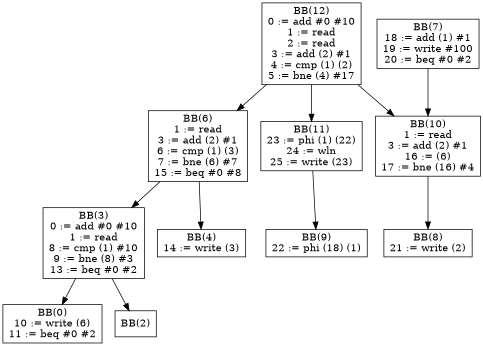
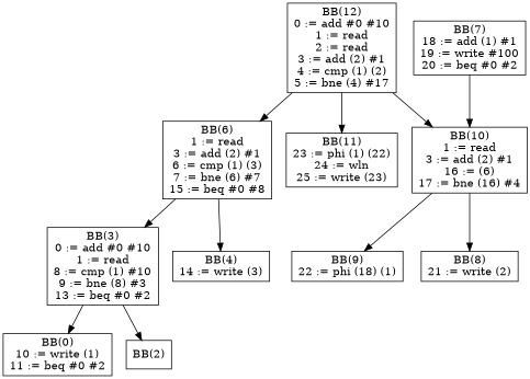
  digraph {
    node [shape=box]
    n1 [label="BB(12)\n0 := add #0 #10\n1 := read\n2 := read\n3 := add (2) #1\n4 := cmp (1) (2)\n5 := bne (4) #17\n"]
    n2 [label="BB(6)\n1 := read\n3 := add (2) #1\n6 := cmp (1) (3)\n7 := bne (6) #7\n15 := beq #0 #8\n"]
    n3 [label="BB(10)\n1 := read\n3 := add (2) #1\n16 := (6)\n17 := bne (16) #4\n"]
    n4 [label="BB(11)\n23 := phi (1) (22)\n24 := wln\n25 := write (23)\n"]
    n5 [label="BB(3)\n0 := add #0 #10\n1 := read\n8 := cmp (1) #10\n9 := bne (8) #3\n13 := beq #0 #2\n"]
    n6 [label="BB(4)\n14 := write (3)\n"]
    n7 [label="BB(8)\n21 := write (2)\n"]
    n8 [label="BB(9)\n22 := phi (18) (1)\n"]
-   n9 [label="BB(0)\n10 := write (6)\n11 := beq #0 #2\n"]
+   n9 [label="BB(0)\n10 := write (1)\n11 := beq #0 #2\n"]
    n10 [label="BB(2)\n"]
    n11 [label="BB(7)\n18 := add (1) #1\n19 := write #100\n20 := beq #0 #2\n"]
    n1 -> n2
    n1 -> n3
    n1 -> n4
    n2 -> n5
    n2 -> n6
    n3 -> n7
-   n4 -> n8
+   n3 -> n8
    n5 -> n9
    n5 -> n10
    n11 -> n3
  }
